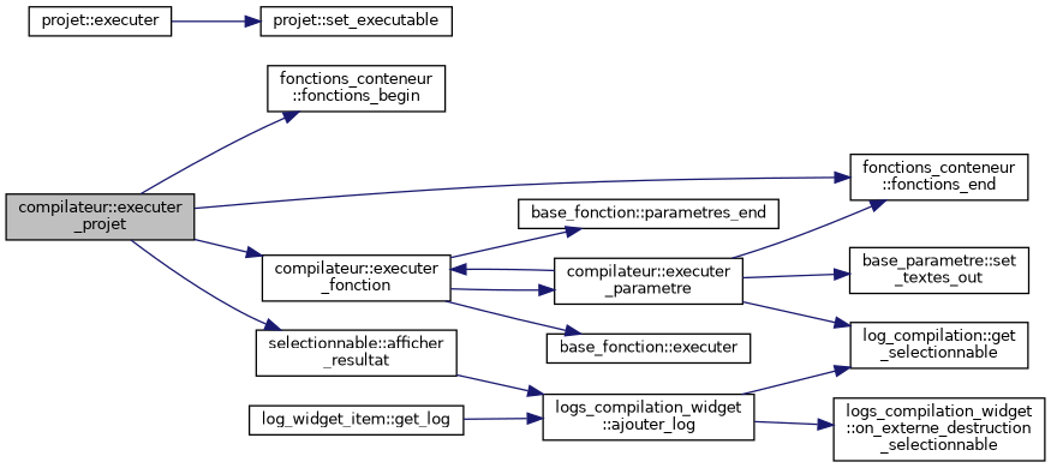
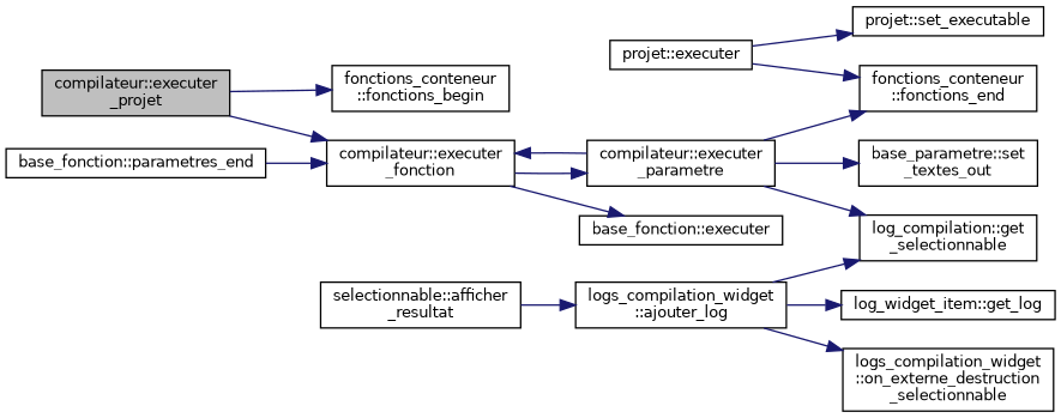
  digraph {
    rankdir=LR
    node [color=black fillcolor=white fontname=Helvetica fontsize=10 shape=record style=filled]
    edge [color=midnightblue fontname=Helvetica fontsize=10 labelfontname=Helvetica labelfontsize=10 style=solid]
    n1 [fillcolor=grey75 fontcolor=black height=0.2 label="compilateur::executer\l_projet" width=0.4]
    n2 [height=0.2 label="fonctions_conteneur\l::fonctions_begin" width=0.4]
    n3 [height=0.2 label="fonctions_conteneur\l::fonctions_end" width=0.4]
    n4 [height=0.2 label="compilateur::executer\l_fonction" width=0.4]
    n5 [height=0.2 label="selectionnable::afficher\l_resultat" width=0.4]
    n6 [height=0.2 label="projet::executer" width=0.4]
    n7 [height=0.2 label="projet::set_executable" width=0.4]
    n8 [height=0.2 label="logs_compilation_widget\l::ajouter_log" width=0.4]
    n9 [height=0.2 label="log_widget_item::get_log" width=0.4]
    n10 [height=0.2 label="log_compilation::get\l_selectionnable" width=0.4]
    n11 [height=0.2 label="logs_compilation_widget\l::on_externe_destruction\l_selectionnable" width=0.4]
    n12 [height=0.2 label="base_fonction::parametres_end" width=0.4]
    n13 [height=0.2 label="compilateur::executer\l_parametre" width=0.4]
    n14 [height=0.2 label="base_fonction::executer" width=0.4]
    n15 [height=0.2 label="base_parametre::set\l_textes_out" width=0.4]
    n1 -> n2
-   n1 -> n3
+   n6 -> n3
    n1 -> n4
-   n1 -> n5
-   n4 -> n12
+   n12 -> n4
    n4 -> n13
    n4 -> n14
    n5 -> n8
    n6 -> n7
-   n9 -> n8
+   n8 -> n9
    n8 -> n10
    n8 -> n11
    n13 -> n3
    n13 -> n4
    n13 -> n10
    n13 -> n15
  }
